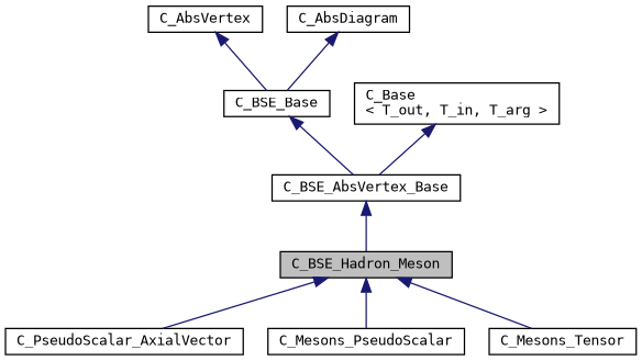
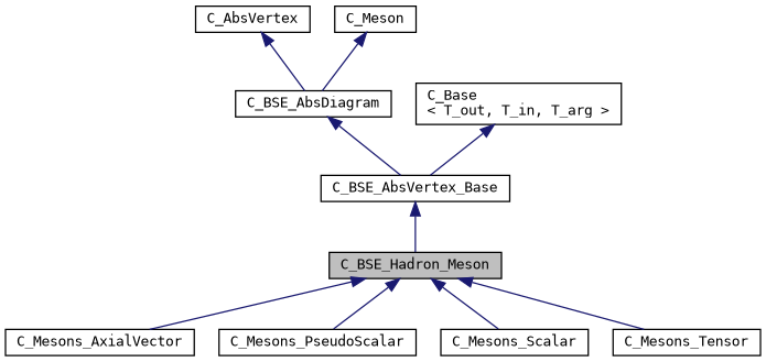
  digraph {
    fontname="DejaVu Sans Mono"
    rankdir=TB
    node [color=black fillcolor=white fontname="DejaVu Sans Mono" fontsize=10 shape=record style=filled]
    edge [color=midnightblue dir=back fontname="DejaVu Sans Mono" fontsize=10 labelfontname=Helvetica labelfontsize=10 style=solid]
    n1 [fillcolor=grey75 fontcolor=black height=0.2 label=C_BSE_Hadron_Meson width=0.4]
-   n2 [height=0.2 label=C_PseudoScalar_AxialVector width=0.4]
+   n2 [height=0.2 label=C_Mesons_AxialVector width=0.4]
    n3 [height=0.2 label=C_Mesons_PseudoScalar width=0.4]
+   n4 [height=0.2 label=C_Mesons_Scalar width=0.4]
    n5 [height=0.2 label=C_Mesons_Tensor width=0.4]
    n6 [height=0.2 label=C_BSE_AbsVertex_Base width=0.4]
-   n7 [height=0.2 label=C_BSE_Base width=0.4]
+   n7 [height=0.2 label=C_BSE_AbsDiagram width=0.4]
    n8 [height=0.2 label=C_AbsVertex width=0.4]
-   n9 [height=0.2 label=C_AbsDiagram width=0.4]
+   n9 [height=0.2 label=C_Meson width=0.4]
    n10 [height=0.2 label="C_Base\l\< T_out, T_in, T_arg \>" width=0.4]
    n1 -> n2
    n1 -> n3
+   n1 -> n4
    n1 -> n5
    n6 -> n1
    n7 -> n6
    n8 -> n7
    n9 -> n7
    n10 -> n6
  }
